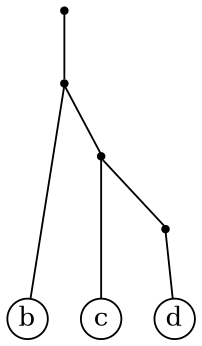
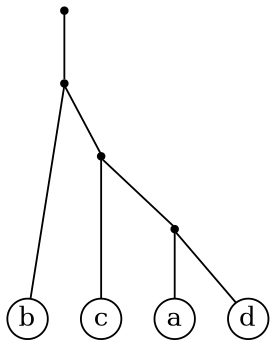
  graph {
    node [fixedsize=true shape=circle]
    edge [arrowType=none]
+   a [height=0.3 width=0.3]
    b [height=0.3 width=0.3]
    c [height=0.3 width=0.3]
    d [height=0.3 width=0.3]
    1 [height=default shape=point width=default]
    2 [height=default shape=point width=default]
    3 [height=default shape=point width=default]
    4 [height=default shape=point width=default]
    subgraph sub_1 {
      rank=same
+     a
      b
      c
      d
    }
+   1 -- a
    1 -- d
    2 -- c
    2 -- 1
    3 -- b
    3 -- 2
    4 -- 3
  }
